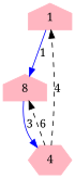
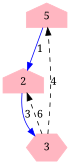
  digraph {
    fontname="Noto Serif"
    node [color=lightpink fontname="Noto Serif" shape=house style=filled]
    edge [color=blue fontname="Noto Serif" style=solid]
-   1
-   2 [label=8]
-   3 [shape=hexagon label=4]
+   1 [label=5]
+   2
+   3 [shape=hexagon]
    1 -> 2 [label=1]
    2 -> 3 [label=3]
    3 -> 1 [color=black label=4 style=dashed]
    3 -> 2 [color=black label=6 style=dashed]
  }
